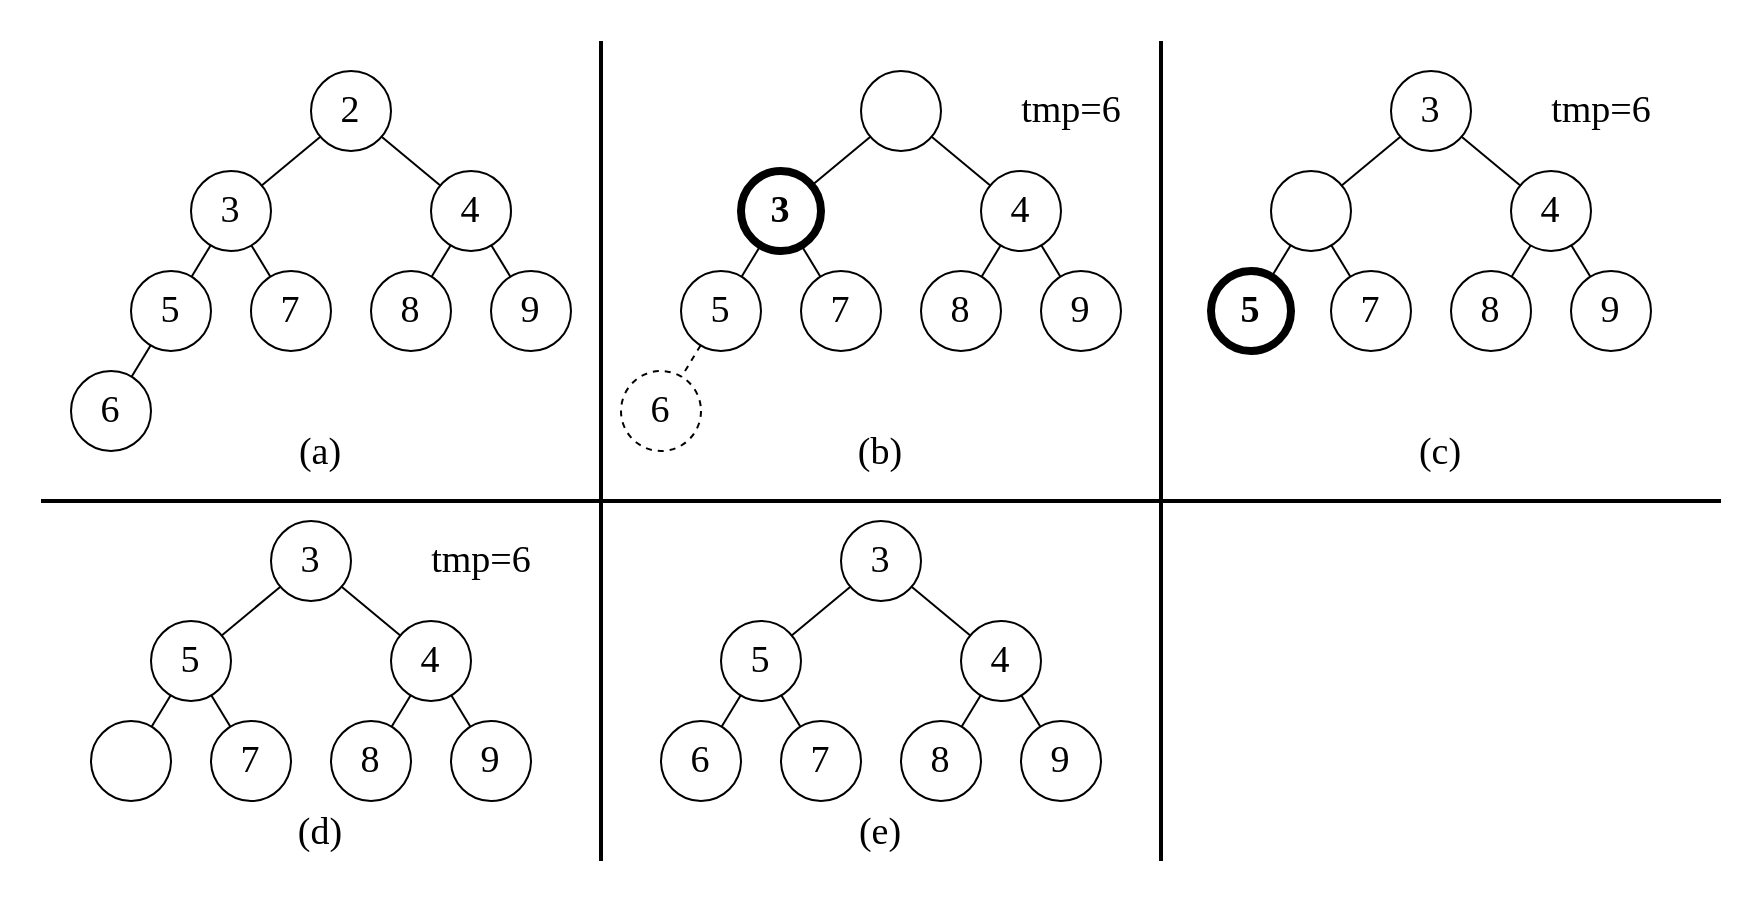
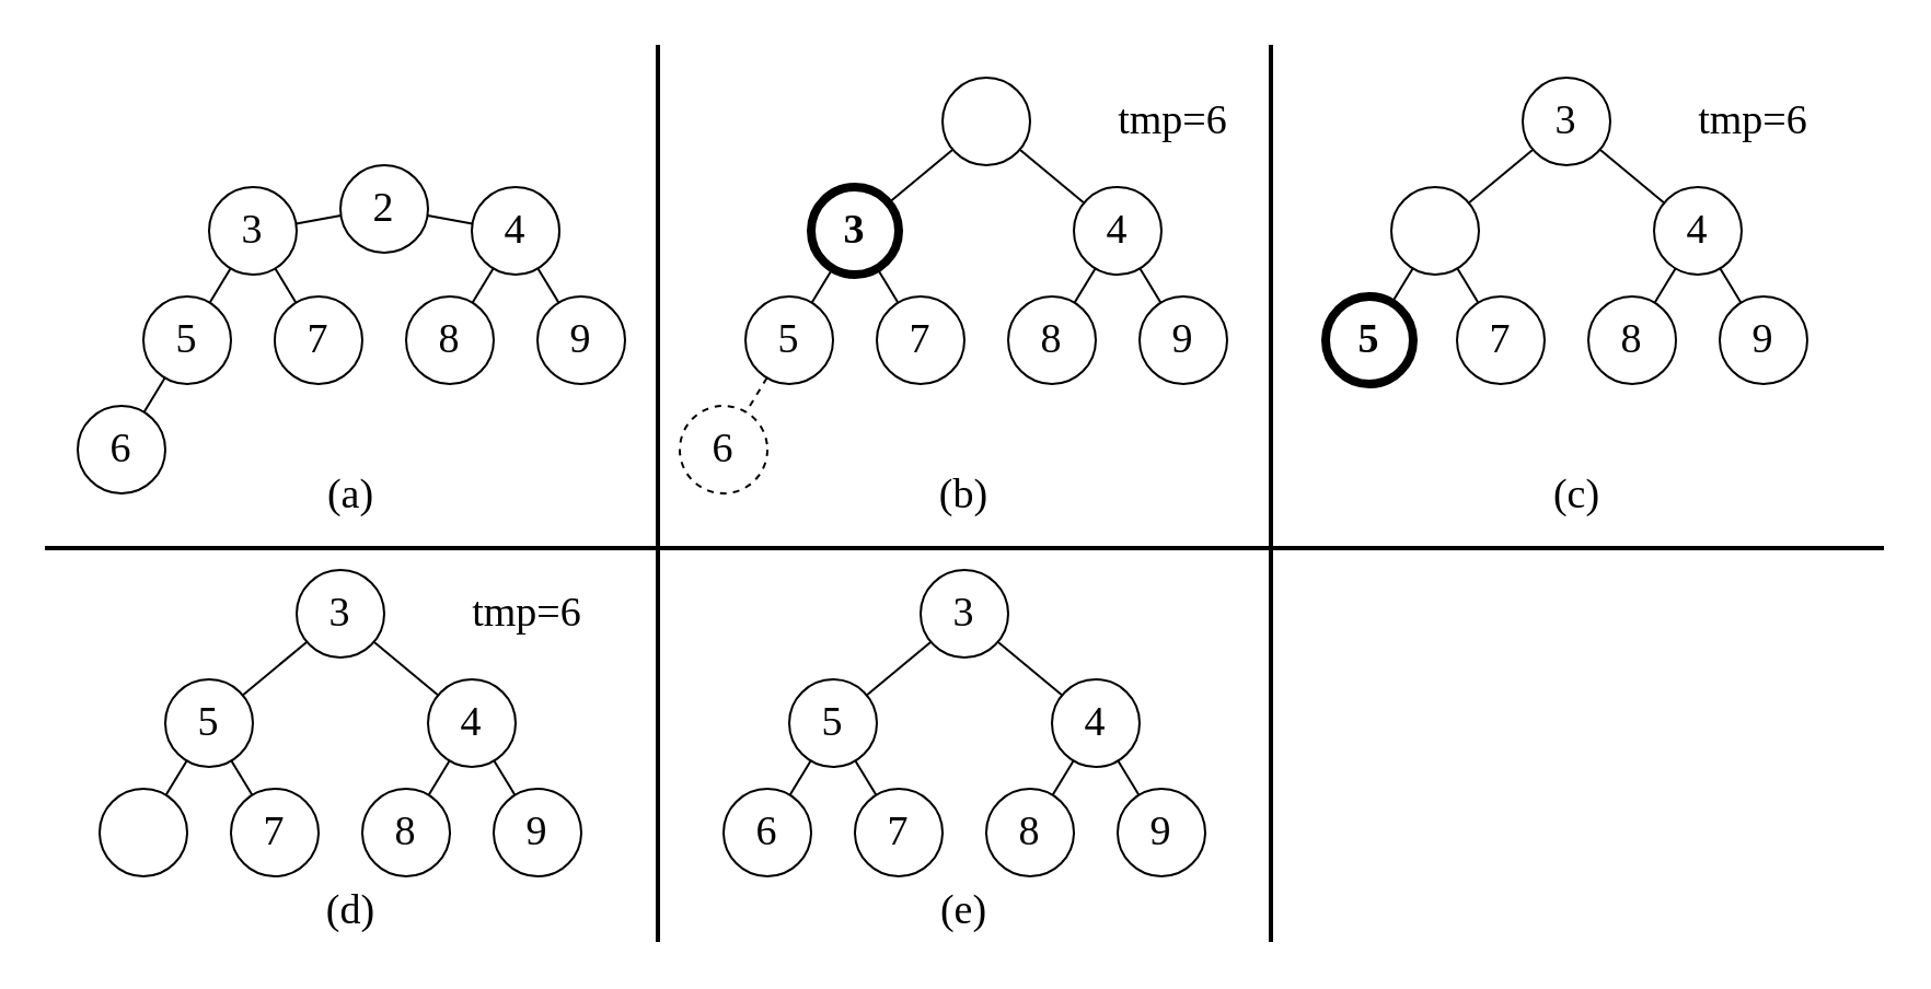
  <mxCell id="0" />
  <mxCell id="1" parent="0" />
  <mxCell id="2" value="&lt;font style=&quot;font-size: 19px;&quot; face=&quot;Times New Roman&quot;&gt;(a)&lt;/font&gt;" style="rounded=0;whiteSpace=wrap;html=1;container=1;verticalAlign=bottom;strokeColor=none;fillColor=none;" parent="1" vertex="1"><mxGeometry x="20" y="20" width="280" height="220" as="geometry"><mxRectangle x="177" y="190" width="50" height="40" as="alternateBounds" /></mxGeometry></mxCell>
  <mxCell id="3" value="" style="group" parent="2" vertex="1" connectable="0"><mxGeometry x="15" y="15.0" width="250" height="190" as="geometry" /></mxCell>
- <mxCell id="4" value="2" style="ellipse;whiteSpace=wrap;html=1;fontFamily=Times New Roman;fontSize=19;" parent="3" vertex="1"><mxGeometry x="120" width="40" height="40" as="geometry" /></mxCell>
+ <mxCell id="4" value="2" style="ellipse;whiteSpace=wrap;html=1;fontFamily=Times New Roman;fontSize=19;" parent="3" vertex="1"><mxGeometry x="120" y="40" width="40" height="40" as="geometry" /></mxCell>
  <mxCell id="5" value="3" style="ellipse;whiteSpace=wrap;html=1;fontFamily=Times New Roman;fontSize=19;" parent="3" vertex="1"><mxGeometry x="60" y="50" width="40" height="40" as="geometry" /></mxCell>
  <mxCell id="6" style="edgeStyle=none;html=1;fontFamily=Times New Roman;fontSize=19;endArrow=none;endFill=0;" parent="3" source="4" target="5" edge="1"><mxGeometry relative="1" as="geometry" /></mxCell>
  <mxCell id="7" value="4" style="ellipse;whiteSpace=wrap;html=1;fontFamily=Times New Roman;fontSize=19;" parent="3" vertex="1"><mxGeometry x="180" y="50" width="40" height="40" as="geometry" /></mxCell>
  <mxCell id="8" style="edgeStyle=none;html=1;fontFamily=Times New Roman;fontSize=19;endArrow=none;endFill=0;" parent="3" source="4" target="7" edge="1"><mxGeometry relative="1" as="geometry" /></mxCell>
  <mxCell id="9" value="5" style="ellipse;whiteSpace=wrap;html=1;fontFamily=Times New Roman;fontSize=19;" parent="3" vertex="1"><mxGeometry x="30" y="100" width="40" height="40" as="geometry" /></mxCell>
  <mxCell id="10" style="edgeStyle=none;html=1;fontFamily=Times New Roman;fontSize=19;endArrow=none;endFill=0;" parent="3" source="5" target="9" edge="1"><mxGeometry relative="1" as="geometry" /></mxCell>
  <mxCell id="11" value="7" style="ellipse;whiteSpace=wrap;html=1;fontFamily=Times New Roman;fontSize=19;" parent="3" vertex="1"><mxGeometry x="90" y="100" width="40" height="40" as="geometry" /></mxCell>
  <mxCell id="12" style="edgeStyle=none;html=1;fontFamily=Times New Roman;fontSize=19;endArrow=none;endFill=0;" parent="3" source="5" target="11" edge="1"><mxGeometry relative="1" as="geometry" /></mxCell>
  <mxCell id="13" value="8" style="ellipse;whiteSpace=wrap;html=1;fontFamily=Times New Roman;fontSize=19;" parent="3" vertex="1"><mxGeometry x="150" y="100" width="40" height="40" as="geometry" /></mxCell>
  <mxCell id="14" style="edgeStyle=none;html=1;fontFamily=Times New Roman;fontSize=19;endArrow=none;endFill=0;" parent="3" source="7" target="13" edge="1"><mxGeometry relative="1" as="geometry" /></mxCell>
  <mxCell id="15" value="9" style="ellipse;whiteSpace=wrap;html=1;fontFamily=Times New Roman;fontSize=19;" parent="3" vertex="1"><mxGeometry x="210" y="100" width="40" height="40" as="geometry" /></mxCell>
  <mxCell id="16" style="edgeStyle=none;html=1;fontFamily=Times New Roman;fontSize=19;endArrow=none;endFill=0;" parent="3" source="7" target="15" edge="1"><mxGeometry relative="1" as="geometry" /></mxCell>
  <mxCell id="17" style="edgeStyle=none;html=1;fontFamily=Times New Roman;fontSize=19;endArrow=none;endFill=0;" parent="3" source="9" target="18" edge="1"><mxGeometry relative="1" as="geometry"><mxPoint x="39.84" y="139.997" as="sourcePoint" /></mxGeometry></mxCell>
  <mxCell id="18" value="6" style="ellipse;whiteSpace=wrap;html=1;fontFamily=Times New Roman;fontSize=19;" parent="3" vertex="1"><mxGeometry y="150" width="40" height="40" as="geometry" /></mxCell>
  <mxCell id="19" value="&lt;font style=&quot;font-size: 19px;&quot; face=&quot;Times New Roman&quot;&gt;(b)&lt;/font&gt;" style="rounded=0;whiteSpace=wrap;html=1;container=1;verticalAlign=bottom;strokeColor=none;fillColor=none;" parent="1" vertex="1"><mxGeometry x="300" y="20" width="280" height="220" as="geometry"><mxRectangle x="177" y="190" width="50" height="40" as="alternateBounds" /></mxGeometry></mxCell>
  <mxCell id="20" value="" style="group" parent="19" vertex="1" connectable="0"><mxGeometry x="10" y="15.0" width="260" height="190" as="geometry" /></mxCell>
  <mxCell id="21" value="" style="ellipse;whiteSpace=wrap;html=1;fontFamily=Times New Roman;fontSize=19;" parent="20" vertex="1"><mxGeometry x="120" width="40" height="40" as="geometry" /></mxCell>
  <mxCell id="22" value="3" style="ellipse;whiteSpace=wrap;html=1;fontFamily=Times New Roman;fontSize=19;strokeWidth=4;fontStyle=1" parent="20" vertex="1"><mxGeometry x="60" y="50" width="40" height="40" as="geometry" /></mxCell>
  <mxCell id="23" style="edgeStyle=none;html=1;fontFamily=Times New Roman;fontSize=19;endArrow=none;endFill=0;" parent="20" source="21" target="22" edge="1"><mxGeometry relative="1" as="geometry" /></mxCell>
  <mxCell id="24" value="4" style="ellipse;whiteSpace=wrap;html=1;fontFamily=Times New Roman;fontSize=19;" parent="20" vertex="1"><mxGeometry x="180" y="50" width="40" height="40" as="geometry" /></mxCell>
  <mxCell id="25" style="edgeStyle=none;html=1;fontFamily=Times New Roman;fontSize=19;endArrow=none;endFill=0;" parent="20" source="21" target="24" edge="1"><mxGeometry relative="1" as="geometry" /></mxCell>
  <mxCell id="26" value="5" style="ellipse;whiteSpace=wrap;html=1;fontFamily=Times New Roman;fontSize=19;" parent="20" vertex="1"><mxGeometry x="30" y="100" width="40" height="40" as="geometry" /></mxCell>
  <mxCell id="27" style="edgeStyle=none;html=1;fontFamily=Times New Roman;fontSize=19;endArrow=none;endFill=0;" parent="20" source="22" target="26" edge="1"><mxGeometry relative="1" as="geometry" /></mxCell>
  <mxCell id="28" value="7" style="ellipse;whiteSpace=wrap;html=1;fontFamily=Times New Roman;fontSize=19;" parent="20" vertex="1"><mxGeometry x="90" y="100" width="40" height="40" as="geometry" /></mxCell>
  <mxCell id="29" style="edgeStyle=none;html=1;fontFamily=Times New Roman;fontSize=19;endArrow=none;endFill=0;" parent="20" source="22" target="28" edge="1"><mxGeometry relative="1" as="geometry" /></mxCell>
  <mxCell id="30" value="8" style="ellipse;whiteSpace=wrap;html=1;fontFamily=Times New Roman;fontSize=19;" parent="20" vertex="1"><mxGeometry x="150" y="100" width="40" height="40" as="geometry" /></mxCell>
  <mxCell id="31" style="edgeStyle=none;html=1;fontFamily=Times New Roman;fontSize=19;endArrow=none;endFill=0;" parent="20" source="24" target="30" edge="1"><mxGeometry relative="1" as="geometry" /></mxCell>
  <mxCell id="32" value="9" style="ellipse;whiteSpace=wrap;html=1;fontFamily=Times New Roman;fontSize=19;" parent="20" vertex="1"><mxGeometry x="210" y="100" width="40" height="40" as="geometry" /></mxCell>
  <mxCell id="33" style="edgeStyle=none;html=1;fontFamily=Times New Roman;fontSize=19;endArrow=none;endFill=0;" parent="20" source="24" target="32" edge="1"><mxGeometry relative="1" as="geometry" /></mxCell>
  <mxCell id="34" style="edgeStyle=none;html=1;fontFamily=Times New Roman;fontSize=19;endArrow=none;endFill=0;dashed=1;" parent="20" source="26" target="35" edge="1"><mxGeometry relative="1" as="geometry"><mxPoint x="39.84" y="139.997" as="sourcePoint" /></mxGeometry></mxCell>
  <mxCell id="35" value="6" style="ellipse;whiteSpace=wrap;html=1;fontFamily=Times New Roman;fontSize=19;dashed=1;" parent="20" vertex="1"><mxGeometry y="150" width="40" height="40" as="geometry" /></mxCell>
  <mxCell id="36" value="tmp=6" style="text;html=1;align=center;verticalAlign=middle;resizable=0;points=[];autosize=1;strokeColor=none;fillColor=none;fontFamily=Times New Roman;fontSize=19;" parent="20" vertex="1"><mxGeometry x="190" width="70" height="40" as="geometry" /></mxCell>
  <mxCell id="37" value="&lt;font style=&quot;font-size: 19px;&quot; face=&quot;Times New Roman&quot;&gt;(c)&lt;/font&gt;" style="rounded=0;whiteSpace=wrap;html=1;container=1;verticalAlign=bottom;strokeColor=none;fillColor=none;" parent="1" vertex="1"><mxGeometry x="580" y="20" width="280" height="220" as="geometry"><mxRectangle x="177" y="190" width="50" height="40" as="alternateBounds" /></mxGeometry></mxCell>
  <mxCell id="38" value="" style="group" parent="37" vertex="1" connectable="0"><mxGeometry x="25" y="15.0" width="230" height="140" as="geometry" /></mxCell>
  <mxCell id="39" value="3" style="ellipse;whiteSpace=wrap;html=1;fontFamily=Times New Roman;fontSize=19;" parent="38" vertex="1"><mxGeometry x="90" width="40" height="40" as="geometry" /></mxCell>
  <mxCell id="40" value="" style="ellipse;whiteSpace=wrap;html=1;fontFamily=Times New Roman;fontSize=19;strokeWidth=1;" parent="38" vertex="1"><mxGeometry x="30" y="50" width="40" height="40" as="geometry" /></mxCell>
  <mxCell id="41" style="edgeStyle=none;html=1;fontFamily=Times New Roman;fontSize=19;endArrow=none;endFill=0;" parent="38" source="39" target="40" edge="1"><mxGeometry relative="1" as="geometry" /></mxCell>
  <mxCell id="42" value="4" style="ellipse;whiteSpace=wrap;html=1;fontFamily=Times New Roman;fontSize=19;" parent="38" vertex="1"><mxGeometry x="150" y="50" width="40" height="40" as="geometry" /></mxCell>
  <mxCell id="43" style="edgeStyle=none;html=1;fontFamily=Times New Roman;fontSize=19;endArrow=none;endFill=0;" parent="38" source="39" target="42" edge="1"><mxGeometry relative="1" as="geometry" /></mxCell>
  <mxCell id="44" value="5" style="ellipse;whiteSpace=wrap;html=1;fontFamily=Times New Roman;fontSize=19;strokeWidth=4;fontStyle=1" parent="38" vertex="1"><mxGeometry y="100" width="40" height="40" as="geometry" /></mxCell>
  <mxCell id="45" style="edgeStyle=none;html=1;fontFamily=Times New Roman;fontSize=19;endArrow=none;endFill=0;" parent="38" source="40" target="44" edge="1"><mxGeometry relative="1" as="geometry" /></mxCell>
  <mxCell id="46" value="7" style="ellipse;whiteSpace=wrap;html=1;fontFamily=Times New Roman;fontSize=19;" parent="38" vertex="1"><mxGeometry x="60" y="100" width="40" height="40" as="geometry" /></mxCell>
  <mxCell id="47" style="edgeStyle=none;html=1;fontFamily=Times New Roman;fontSize=19;endArrow=none;endFill=0;" parent="38" source="40" target="46" edge="1"><mxGeometry relative="1" as="geometry" /></mxCell>
  <mxCell id="48" value="8" style="ellipse;whiteSpace=wrap;html=1;fontFamily=Times New Roman;fontSize=19;" parent="38" vertex="1"><mxGeometry x="120" y="100" width="40" height="40" as="geometry" /></mxCell>
  <mxCell id="49" style="edgeStyle=none;html=1;fontFamily=Times New Roman;fontSize=19;endArrow=none;endFill=0;" parent="38" source="42" target="48" edge="1"><mxGeometry relative="1" as="geometry" /></mxCell>
  <mxCell id="50" value="9" style="ellipse;whiteSpace=wrap;html=1;fontFamily=Times New Roman;fontSize=19;" parent="38" vertex="1"><mxGeometry x="180" y="100" width="40" height="40" as="geometry" /></mxCell>
  <mxCell id="51" style="edgeStyle=none;html=1;fontFamily=Times New Roman;fontSize=19;endArrow=none;endFill=0;" parent="38" source="42" target="50" edge="1"><mxGeometry relative="1" as="geometry" /></mxCell>
  <mxCell id="52" value="tmp=6" style="text;html=1;align=center;verticalAlign=middle;resizable=0;points=[];autosize=1;strokeColor=none;fillColor=none;fontFamily=Times New Roman;fontSize=19;" parent="38" vertex="1"><mxGeometry x="160" width="70" height="40" as="geometry" /></mxCell>
  <mxCell id="53" value="&lt;font style=&quot;font-size: 19px;&quot; face=&quot;Times New Roman&quot;&gt;(d)&lt;/font&gt;" style="rounded=0;whiteSpace=wrap;html=1;container=1;verticalAlign=bottom;strokeColor=none;fillColor=none;" parent="1" vertex="1"><mxGeometry x="20" y="260" width="280" height="170" as="geometry"><mxRectangle x="177" y="190" width="50" height="40" as="alternateBounds" /></mxGeometry></mxCell>
  <mxCell id="54" value="" style="group" parent="53" vertex="1" connectable="0"><mxGeometry x="25" y="-2.274e-13" width="230" height="140" as="geometry" /></mxCell>
  <mxCell id="55" value="3" style="ellipse;whiteSpace=wrap;html=1;fontFamily=Times New Roman;fontSize=19;" parent="54" vertex="1"><mxGeometry x="90" width="40" height="40" as="geometry" /></mxCell>
  <mxCell id="56" value="5" style="ellipse;whiteSpace=wrap;html=1;fontFamily=Times New Roman;fontSize=19;strokeWidth=1;" parent="54" vertex="1"><mxGeometry x="30" y="50" width="40" height="40" as="geometry" /></mxCell>
  <mxCell id="57" style="edgeStyle=none;html=1;fontFamily=Times New Roman;fontSize=19;endArrow=none;endFill=0;" parent="54" source="55" target="56" edge="1"><mxGeometry relative="1" as="geometry" /></mxCell>
  <mxCell id="58" value="4" style="ellipse;whiteSpace=wrap;html=1;fontFamily=Times New Roman;fontSize=19;" parent="54" vertex="1"><mxGeometry x="150" y="50" width="40" height="40" as="geometry" /></mxCell>
  <mxCell id="59" style="edgeStyle=none;html=1;fontFamily=Times New Roman;fontSize=19;endArrow=none;endFill=0;" parent="54" source="55" target="58" edge="1"><mxGeometry relative="1" as="geometry" /></mxCell>
  <mxCell id="60" value="" style="ellipse;whiteSpace=wrap;html=1;fontFamily=Times New Roman;fontSize=19;strokeWidth=1;" parent="54" vertex="1"><mxGeometry y="100" width="40" height="40" as="geometry" /></mxCell>
  <mxCell id="61" style="edgeStyle=none;html=1;fontFamily=Times New Roman;fontSize=19;endArrow=none;endFill=0;" parent="54" source="56" target="60" edge="1"><mxGeometry relative="1" as="geometry" /></mxCell>
  <mxCell id="62" value="7" style="ellipse;whiteSpace=wrap;html=1;fontFamily=Times New Roman;fontSize=19;" parent="54" vertex="1"><mxGeometry x="60" y="100" width="40" height="40" as="geometry" /></mxCell>
  <mxCell id="63" style="edgeStyle=none;html=1;fontFamily=Times New Roman;fontSize=19;endArrow=none;endFill=0;" parent="54" source="56" target="62" edge="1"><mxGeometry relative="1" as="geometry" /></mxCell>
  <mxCell id="64" value="8" style="ellipse;whiteSpace=wrap;html=1;fontFamily=Times New Roman;fontSize=19;" parent="54" vertex="1"><mxGeometry x="120" y="100" width="40" height="40" as="geometry" /></mxCell>
  <mxCell id="65" style="edgeStyle=none;html=1;fontFamily=Times New Roman;fontSize=19;endArrow=none;endFill=0;" parent="54" source="58" target="64" edge="1"><mxGeometry relative="1" as="geometry" /></mxCell>
  <mxCell id="66" value="9" style="ellipse;whiteSpace=wrap;html=1;fontFamily=Times New Roman;fontSize=19;" parent="54" vertex="1"><mxGeometry x="180" y="100" width="40" height="40" as="geometry" /></mxCell>
  <mxCell id="67" style="edgeStyle=none;html=1;fontFamily=Times New Roman;fontSize=19;endArrow=none;endFill=0;" parent="54" source="58" target="66" edge="1"><mxGeometry relative="1" as="geometry" /></mxCell>
  <mxCell id="68" value="tmp=6" style="text;html=1;align=center;verticalAlign=middle;resizable=0;points=[];autosize=1;strokeColor=none;fillColor=none;fontFamily=Times New Roman;fontSize=19;" parent="54" vertex="1"><mxGeometry x="160" width="70" height="40" as="geometry" /></mxCell>
  <mxCell id="69" value="&lt;font style=&quot;font-size: 19px;&quot; face=&quot;Times New Roman&quot;&gt;(e)&lt;/font&gt;" style="rounded=0;whiteSpace=wrap;html=1;container=1;verticalAlign=bottom;strokeColor=none;fillColor=none;" parent="1" vertex="1"><mxGeometry x="300" y="260" width="280" height="170" as="geometry"><mxRectangle x="177" y="190" width="50" height="40" as="alternateBounds" /></mxGeometry></mxCell>
  <mxCell id="70" value="" style="group" parent="69" vertex="1" connectable="0"><mxGeometry x="30" y="-2.274e-13" width="220" height="140" as="geometry" /></mxCell>
  <mxCell id="71" value="3" style="ellipse;whiteSpace=wrap;html=1;fontFamily=Times New Roman;fontSize=19;" parent="70" vertex="1"><mxGeometry x="90" width="40" height="40" as="geometry" /></mxCell>
  <mxCell id="72" value="5" style="ellipse;whiteSpace=wrap;html=1;fontFamily=Times New Roman;fontSize=19;strokeWidth=1;" parent="70" vertex="1"><mxGeometry x="30" y="50" width="40" height="40" as="geometry" /></mxCell>
  <mxCell id="73" style="edgeStyle=none;html=1;fontFamily=Times New Roman;fontSize=19;endArrow=none;endFill=0;" parent="70" source="71" target="72" edge="1"><mxGeometry relative="1" as="geometry" /></mxCell>
  <mxCell id="74" value="4" style="ellipse;whiteSpace=wrap;html=1;fontFamily=Times New Roman;fontSize=19;" parent="70" vertex="1"><mxGeometry x="150" y="50" width="40" height="40" as="geometry" /></mxCell>
  <mxCell id="75" style="edgeStyle=none;html=1;fontFamily=Times New Roman;fontSize=19;endArrow=none;endFill=0;" parent="70" source="71" target="74" edge="1"><mxGeometry relative="1" as="geometry" /></mxCell>
  <mxCell id="76" value="6" style="ellipse;whiteSpace=wrap;html=1;fontFamily=Times New Roman;fontSize=19;strokeWidth=1;" parent="70" vertex="1"><mxGeometry y="100" width="40" height="40" as="geometry" /></mxCell>
  <mxCell id="77" style="edgeStyle=none;html=1;fontFamily=Times New Roman;fontSize=19;endArrow=none;endFill=0;" parent="70" source="72" target="76" edge="1"><mxGeometry relative="1" as="geometry" /></mxCell>
  <mxCell id="78" value="7" style="ellipse;whiteSpace=wrap;html=1;fontFamily=Times New Roman;fontSize=19;" parent="70" vertex="1"><mxGeometry x="60" y="100" width="40" height="40" as="geometry" /></mxCell>
  <mxCell id="79" style="edgeStyle=none;html=1;fontFamily=Times New Roman;fontSize=19;endArrow=none;endFill=0;" parent="70" source="72" target="78" edge="1"><mxGeometry relative="1" as="geometry" /></mxCell>
  <mxCell id="80" value="8" style="ellipse;whiteSpace=wrap;html=1;fontFamily=Times New Roman;fontSize=19;" parent="70" vertex="1"><mxGeometry x="120" y="100" width="40" height="40" as="geometry" /></mxCell>
  <mxCell id="81" style="edgeStyle=none;html=1;fontFamily=Times New Roman;fontSize=19;endArrow=none;endFill=0;" parent="70" source="74" target="80" edge="1"><mxGeometry relative="1" as="geometry" /></mxCell>
  <mxCell id="82" value="9" style="ellipse;whiteSpace=wrap;html=1;fontFamily=Times New Roman;fontSize=19;" parent="70" vertex="1"><mxGeometry x="180" y="100" width="40" height="40" as="geometry" /></mxCell>
  <mxCell id="83" style="edgeStyle=none;html=1;fontFamily=Times New Roman;fontSize=19;endArrow=none;endFill=0;" parent="70" source="74" target="82" edge="1"><mxGeometry relative="1" as="geometry" /></mxCell>
  <mxCell id="84" value="" style="line;strokeWidth=2;html=1;" parent="1" vertex="1"><mxGeometry x="20" y="240" width="840" height="20" as="geometry" /></mxCell>
  <mxCell id="85" value="" style="line;strokeWidth=2;direction=south;html=1;" parent="1" vertex="1"><mxGeometry x="290" y="20" width="20" height="410" as="geometry" /></mxCell>
  <mxCell id="86" value="" style="line;strokeWidth=2;direction=south;html=1;" parent="1" vertex="1"><mxGeometry x="570" y="20" width="20" height="410" as="geometry" /></mxCell>
